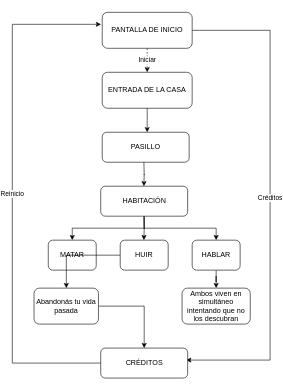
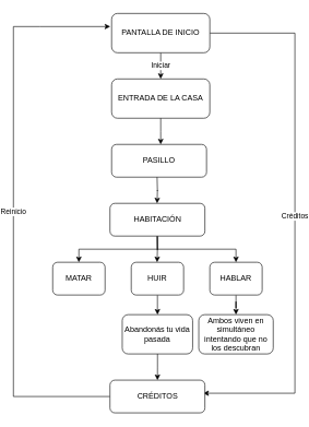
  <mxCell id="0" />
  <mxCell id="1" parent="0" />
- <mxCell id="2" value="Iniciar" style="edgeStyle=orthogonalEdgeStyle;rounded=0;orthogonalLoop=1;jettySize=auto;html=1;dashed=1;" edge="1" parent="1" source="4" target="5"><mxGeometry relative="1" as="geometry" /></mxCell>
+ <mxCell id="2" value="Iniciar" style="edgeStyle=orthogonalEdgeStyle;rounded=0;orthogonalLoop=1;jettySize=auto;html=1;" edge="1" parent="1" source="4" target="5"><mxGeometry relative="1" as="geometry" /></mxCell>
  <mxCell id="3" value="Créditos" style="edgeStyle=orthogonalEdgeStyle;rounded=0;orthogonalLoop=1;jettySize=auto;html=1;" edge="1" parent="1" source="4"><mxGeometry relative="1" as="geometry"><mxPoint x="310" y="600" as="targetPoint" /><Array as="points"><mxPoint x="450" y="50" /><mxPoint x="450" y="600" /></Array></mxGeometry></mxCell>
  <mxCell id="4" value="PANTALLA DE INICIO" style="rounded=1;whiteSpace=wrap;html=1;fontSize=12;glass=0;strokeWidth=1;shadow=0;" parent="1" vertex="1"><mxGeometry x="170" y="20" width="150" height="60" as="geometry" /></mxCell>
  <mxCell id="5" value="ENTRADA DE LA CASA" style="rounded=1;whiteSpace=wrap;html=1;fontSize=12;glass=0;strokeWidth=1;shadow=0;" parent="1" vertex="1"><mxGeometry x="170" y="120" width="150" height="60" as="geometry" /></mxCell>
  <mxCell id="6" value="PASILLO" style="rounded=1;whiteSpace=wrap;html=1;fontSize=12;glass=0;strokeWidth=1;shadow=0;" parent="1" vertex="1"><mxGeometry x="170" y="220" width="145" height="50" as="geometry" /></mxCell>
  <mxCell id="7" style="edgeStyle=orthogonalEdgeStyle;rounded=0;orthogonalLoop=1;jettySize=auto;html=1;exitX=0.5;exitY=1;exitDx=0;exitDy=0;entryX=0.5;entryY=0;entryDx=0;entryDy=0;" edge="1" parent="1" source="9" target="10"><mxGeometry relative="1" as="geometry"><Array as="points"><mxPoint x="240" y="380" /><mxPoint x="120" y="380" /></Array></mxGeometry></mxCell>
  <mxCell id="8" style="edgeStyle=orthogonalEdgeStyle;rounded=0;orthogonalLoop=1;jettySize=auto;html=1;exitX=0.5;exitY=1;exitDx=0;exitDy=0;entryX=0.5;entryY=0;entryDx=0;entryDy=0;" edge="1" parent="1" source="9" target="14"><mxGeometry relative="1" as="geometry"><Array as="points"><mxPoint x="240" y="380" /><mxPoint x="360" y="380" /></Array></mxGeometry></mxCell>
  <mxCell id="9" value="HABITACIÓN" style="rounded=1;whiteSpace=wrap;html=1;fontSize=12;glass=0;strokeWidth=1;shadow=0;" vertex="1" parent="1"><mxGeometry x="167.5" y="310" width="145" height="50" as="geometry" /></mxCell>
  <mxCell id="10" value="MATAR" style="rounded=1;whiteSpace=wrap;html=1;fontSize=12;glass=0;strokeWidth=1;shadow=0;" vertex="1" parent="1"><mxGeometry x="80" y="400" width="80" height="50" as="geometry" /></mxCell>
  <mxCell id="11" value="" style="edgeStyle=orthogonalEdgeStyle;rounded=0;orthogonalLoop=1;jettySize=auto;html=1;" edge="1" parent="1" source="12" target="19"><mxGeometry relative="1" as="geometry" /></mxCell>
  <mxCell id="12" value="HUIR&lt;span style=&quot;color: rgba(0 , 0 , 0 , 0) ; font-family: monospace ; font-size: 0px&quot;&gt;%3CmxGraphModel%3E%3Croot%3E%3CmxCell%20id%3D%220%22%2F%3E%3CmxCell%20id%3D%221%22%20parent%3D%220%22%2F%3E%3CmxCell%20id%3D%222%22%20value%3D%22MATAR%22%20style%3D%22rounded%3D1%3BwhiteSpace%3Dwrap%3Bhtml%3D1%3BfontSize%3D12%3Bglass%3D0%3BstrokeWidth%3D1%3Bshadow%3D0%3B%22%20vertex%3D%221%22%20parent%3D%221%22%3E%3CmxGeometry%20x%3D%2240%22%20y%3D%22480%22%20width%3D%2280%22%20height%3D%2250%22%20as%3D%22geometry%22%2F%3E%3C%2FmxCell%3E%3C%2Froot%3E%3C%2FmxGraphModel%3E&lt;/span&gt;" style="rounded=1;whiteSpace=wrap;html=1;fontSize=12;glass=0;strokeWidth=1;shadow=0;" vertex="1" parent="1"><mxGeometry x="200" y="400" width="80" height="50" as="geometry" /></mxCell>
  <mxCell id="13" value="" style="edgeStyle=orthogonalEdgeStyle;rounded=0;orthogonalLoop=1;jettySize=auto;html=1;" edge="1" parent="1" source="14" target="20"><mxGeometry relative="1" as="geometry" /></mxCell>
  <mxCell id="14" value="HABLAR" style="rounded=1;whiteSpace=wrap;html=1;fontSize=12;glass=0;strokeWidth=1;shadow=0;" vertex="1" parent="1"><mxGeometry x="320" y="400" width="80" height="50" as="geometry" /></mxCell>
  <mxCell id="15" value="" style="edgeStyle=orthogonalEdgeStyle;rounded=0;orthogonalLoop=1;jettySize=auto;html=1;exitX=0.5;exitY=1;exitDx=0;exitDy=0;" edge="1" parent="1" source="5"><mxGeometry relative="1" as="geometry"><mxPoint x="255" y="90" as="sourcePoint" /><mxPoint x="245" y="220" as="targetPoint" /></mxGeometry></mxCell>
  <mxCell id="16" value="" style="edgeStyle=orthogonalEdgeStyle;rounded=0;orthogonalLoop=1;jettySize=auto;html=1;exitX=0.5;exitY=1;exitDx=0;exitDy=0;" edge="1" parent="1"><mxGeometry relative="1" as="geometry"><mxPoint x="239.5" y="270" as="sourcePoint" /><mxPoint x="239.5" y="310" as="targetPoint" /></mxGeometry></mxCell>
  <mxCell id="17" value="" style="edgeStyle=orthogonalEdgeStyle;rounded=0;orthogonalLoop=1;jettySize=auto;html=1;exitX=0.5;exitY=1;exitDx=0;exitDy=0;" edge="1" parent="1"><mxGeometry relative="1" as="geometry"><mxPoint x="239.5" y="360" as="sourcePoint" /><mxPoint x="239.5" y="400" as="targetPoint" /></mxGeometry></mxCell>
  <mxCell id="18" value="" style="edgeStyle=orthogonalEdgeStyle;rounded=0;orthogonalLoop=1;jettySize=auto;html=1;" edge="1" parent="1" source="19" target="22"><mxGeometry relative="1" as="geometry" /></mxCell>
- <mxCell id="19" value="Abandonás tu vida pasada" style="rounded=1;whiteSpace=wrap;html=1;fontSize=12;glass=0;strokeWidth=1;shadow=0;" vertex="1" parent="1"><mxGeometry x="56.25" y="480" width="107.5" height="60" as="geometry" /></mxCell>
+ <mxCell id="19" value="Abandonás tu vida pasada" style="rounded=1;whiteSpace=wrap;html=1;fontSize=12;glass=0;strokeWidth=1;shadow=0;" vertex="1" parent="1"><mxGeometry x="186.25" y="480" width="107.5" height="60" as="geometry" /></mxCell>
  <mxCell id="20" value="Ambos viven en simultáneo intentando que no los descubran" style="rounded=1;whiteSpace=wrap;html=1;fontSize=12;glass=0;strokeWidth=1;shadow=0;" vertex="1" parent="1"><mxGeometry x="303.13" y="480" width="113.75" height="60" as="geometry" /></mxCell>
  <mxCell id="21" value="Reinicio" style="edgeStyle=orthogonalEdgeStyle;rounded=0;orthogonalLoop=1;jettySize=auto;html=1;exitX=0;exitY=0.5;exitDx=0;exitDy=0;" edge="1" parent="1" source="22"><mxGeometry relative="1" as="geometry"><mxPoint x="168" y="40" as="targetPoint" /><Array as="points"><mxPoint x="20" y="605" /><mxPoint x="20" y="40" /><mxPoint x="60" y="40" /></Array></mxGeometry></mxCell>
  <mxCell id="22" value="CRÉDITOS" style="rounded=1;whiteSpace=wrap;html=1;fontSize=12;glass=0;strokeWidth=1;shadow=0;" vertex="1" parent="1"><mxGeometry x="167.5" y="580" width="145" height="50" as="geometry" /></mxCell>
